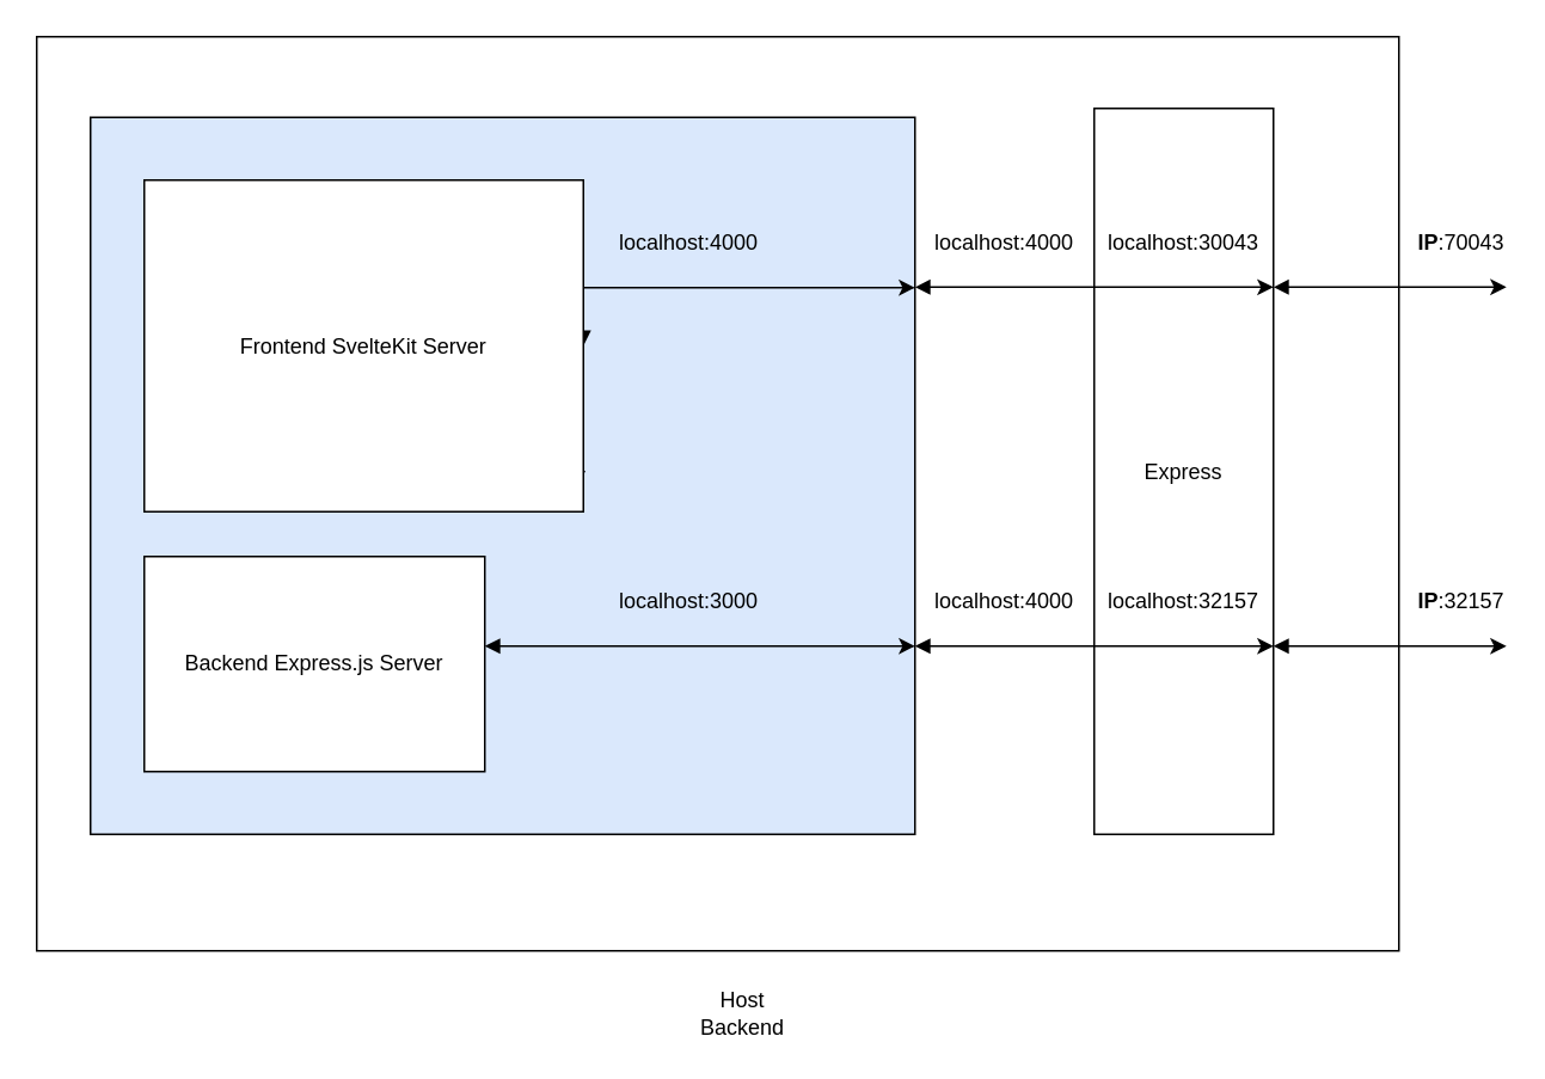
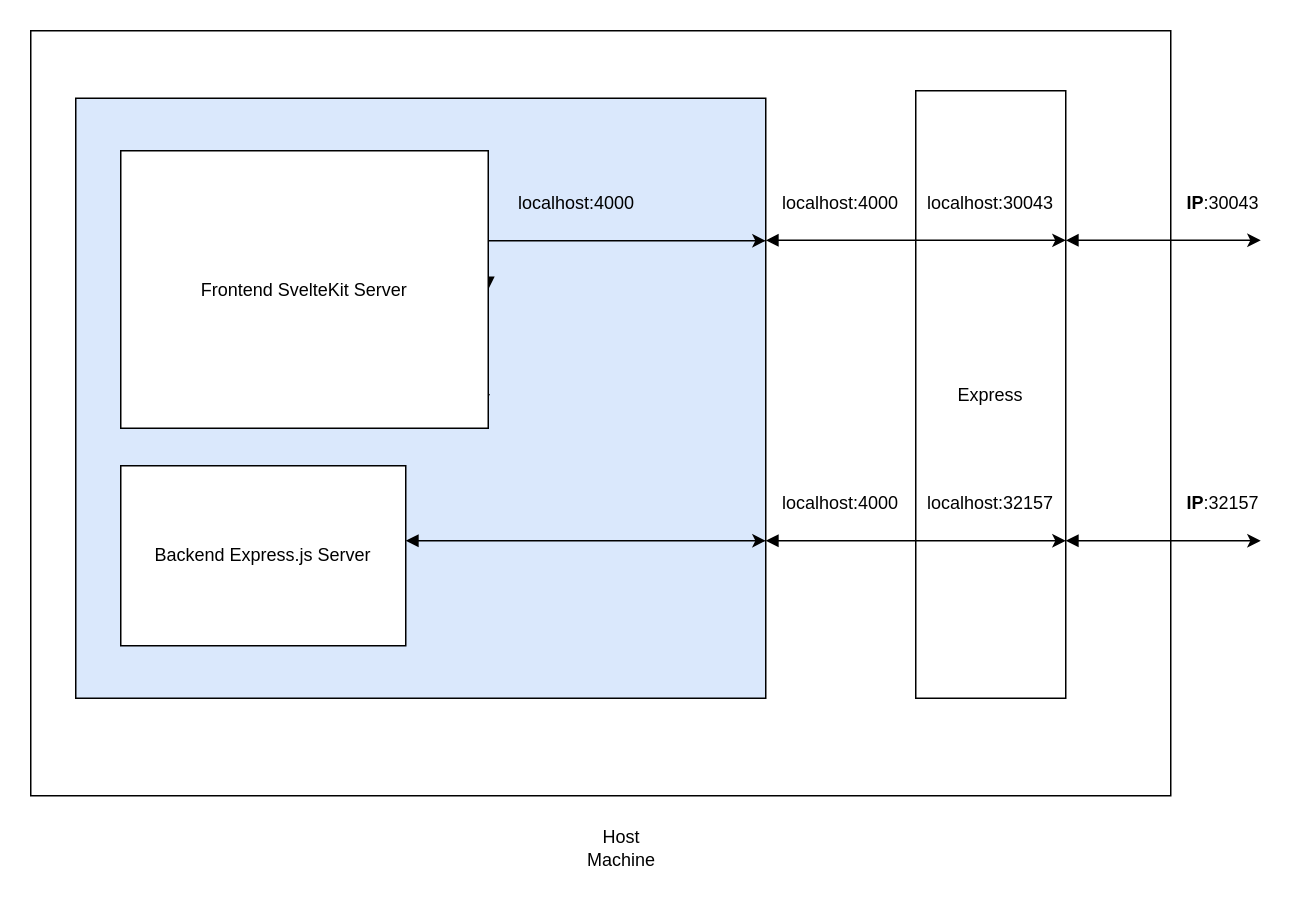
  <mxCell id="0" />
  <mxCell id="1" parent="0" />
  <mxCell id="2" value="" style="rounded=0;whiteSpace=wrap;html=1;" vertex="1" parent="1"><mxGeometry x="20" y="20" width="760" height="510" as="geometry" /></mxCell>
  <mxCell id="3" value="Docker Container" style="rounded=0;whiteSpace=wrap;html=1;fillColor=#dae8fc;" vertex="1" parent="1"><mxGeometry x="50" y="65" width="460" height="400" as="geometry" /></mxCell>
  <mxCell id="4" value="Backend Express.js Server" style="rounded=0;whiteSpace=wrap;html=1;" vertex="1" parent="1"><mxGeometry x="80" y="310" width="190" height="120" as="geometry" /></mxCell>
  <mxCell id="5" style="edgeStyle=orthogonalEdgeStyle;rounded=0;orthogonalLoop=1;jettySize=auto;html=1;exitX=1;exitY=0.5;exitDx=0;exitDy=0;startArrow=block;startFill=1;" edge="1" parent="1" source="6"><mxGeometry relative="1" as="geometry"><mxPoint x="510" y="160" as="targetPoint" /><Array as="points"><mxPoint x="510" y="160" /></Array></mxGeometry></mxCell>
  <mxCell id="6" value="Frontend SvelteKit Server" style="rounded=0;whiteSpace=wrap;html=1;" vertex="1" parent="1"><mxGeometry x="80" y="100" width="245" height="185" as="geometry" /></mxCell>
  <mxCell id="7" value="Express" style="rounded=0;whiteSpace=wrap;html=1;" vertex="1" parent="1"><mxGeometry x="610" y="60" width="100" height="405" as="geometry" /></mxCell>
  <mxCell id="8" value="localhost:4000" style="text;html=1;strokeColor=none;fillColor=none;align=center;verticalAlign=middle;whiteSpace=wrap;rounded=0;" vertex="1" parent="1"><mxGeometry x="354" y="120" width="60" height="30" as="geometry" /></mxCell>
  <mxCell id="9" style="edgeStyle=orthogonalEdgeStyle;rounded=0;orthogonalLoop=1;jettySize=auto;html=1;exitX=1;exitY=0.5;exitDx=0;exitDy=0;startArrow=block;startFill=1;" edge="1" parent="1"><mxGeometry relative="1" as="geometry"><mxPoint x="270" y="360" as="sourcePoint" /><mxPoint x="510" y="360" as="targetPoint" /><Array as="points"><mxPoint x="510" y="360" /></Array></mxGeometry></mxCell>
- <mxCell id="10" value="localhost:3000" style="text;html=1;strokeColor=none;fillColor=none;align=center;verticalAlign=middle;whiteSpace=wrap;rounded=0;" vertex="1" parent="1"><mxGeometry x="354" y="320" width="60" height="30" as="geometry" /></mxCell>
- <mxCell id="11" value="Host Backend" style="text;html=1;strokeColor=none;fillColor=none;align=center;verticalAlign=middle;whiteSpace=wrap;rounded=0;" vertex="1" parent="1"><mxGeometry x="384" y="550" width="60" height="30" as="geometry" /></mxCell>
+ <mxCell id="11" value="Host Machine" style="text;html=1;strokeColor=none;fillColor=none;align=center;verticalAlign=middle;whiteSpace=wrap;rounded=0;" vertex="1" parent="1"><mxGeometry x="384" y="550" width="60" height="30" as="geometry" /></mxCell>
  <mxCell id="12" style="edgeStyle=orthogonalEdgeStyle;rounded=0;orthogonalLoop=1;jettySize=auto;html=1;startArrow=block;startFill=1;" edge="1" parent="1"><mxGeometry relative="1" as="geometry"><mxPoint x="510" y="360" as="sourcePoint" /><mxPoint x="710" y="360" as="targetPoint" /><Array as="points"><mxPoint x="710" y="360" /></Array></mxGeometry></mxCell>
  <mxCell id="13" value="localhost:30043" style="text;html=1;strokeColor=none;fillColor=none;align=center;verticalAlign=middle;whiteSpace=wrap;rounded=0;" vertex="1" parent="1"><mxGeometry x="630" y="120" width="60" height="30" as="geometry" /></mxCell>
  <mxCell id="14" value="localhost:32157" style="text;html=1;strokeColor=none;fillColor=none;align=center;verticalAlign=middle;whiteSpace=wrap;rounded=0;" vertex="1" parent="1"><mxGeometry x="630" y="320" width="60" height="30" as="geometry" /></mxCell>
  <mxCell id="15" value="localhost:4000" style="text;html=1;strokeColor=none;fillColor=none;align=center;verticalAlign=middle;whiteSpace=wrap;rounded=0;" vertex="1" parent="1"><mxGeometry x="530" y="120" width="60" height="30" as="geometry" /></mxCell>
  <mxCell id="16" value="localhost:4000" style="text;html=1;strokeColor=none;fillColor=none;align=center;verticalAlign=middle;whiteSpace=wrap;rounded=0;" vertex="1" parent="1"><mxGeometry x="530" y="320" width="60" height="30" as="geometry" /></mxCell>
  <mxCell id="17" style="edgeStyle=orthogonalEdgeStyle;rounded=0;orthogonalLoop=1;jettySize=auto;html=1;startArrow=block;startFill=1;" edge="1" parent="1"><mxGeometry relative="1" as="geometry"><mxPoint x="510" y="159.72" as="sourcePoint" /><mxPoint x="710" y="159.72" as="targetPoint" /><Array as="points"><mxPoint x="710" y="159.72" /></Array></mxGeometry></mxCell>
  <mxCell id="18" style="edgeStyle=orthogonalEdgeStyle;rounded=0;orthogonalLoop=1;jettySize=auto;html=1;startArrow=block;startFill=1;" edge="1" parent="1"><mxGeometry relative="1" as="geometry"><mxPoint x="710" y="159.97" as="sourcePoint" /><mxPoint x="840" y="159.66" as="targetPoint" /><Array as="points"><mxPoint x="840" y="159.66" /></Array></mxGeometry></mxCell>
  <mxCell id="19" style="edgeStyle=orthogonalEdgeStyle;rounded=0;orthogonalLoop=1;jettySize=auto;html=1;startArrow=block;startFill=1;" edge="1" parent="1"><mxGeometry relative="1" as="geometry"><mxPoint x="710" y="360.31" as="sourcePoint" /><mxPoint x="840" y="360" as="targetPoint" /><Array as="points"><mxPoint x="840" y="360" /></Array></mxGeometry></mxCell>
- <mxCell id="20" value="&lt;b&gt;IP&lt;/b&gt;:70043" style="text;html=1;strokeColor=none;fillColor=none;align=center;verticalAlign=middle;whiteSpace=wrap;rounded=0;" vertex="1" parent="1"><mxGeometry x="790" y="120" width="50" height="30" as="geometry" /></mxCell>
+ <mxCell id="20" value="&lt;b&gt;IP&lt;/b&gt;:30043" style="text;html=1;strokeColor=none;fillColor=none;align=center;verticalAlign=middle;whiteSpace=wrap;rounded=0;" vertex="1" parent="1"><mxGeometry x="790" y="120" width="50" height="30" as="geometry" /></mxCell>
  <mxCell id="21" value="&lt;b&gt;IP&lt;/b&gt;:32157" style="text;html=1;strokeColor=none;fillColor=none;align=center;verticalAlign=middle;whiteSpace=wrap;rounded=0;" vertex="1" parent="1"><mxGeometry x="790" y="320" width="50" height="30" as="geometry" /></mxCell>
